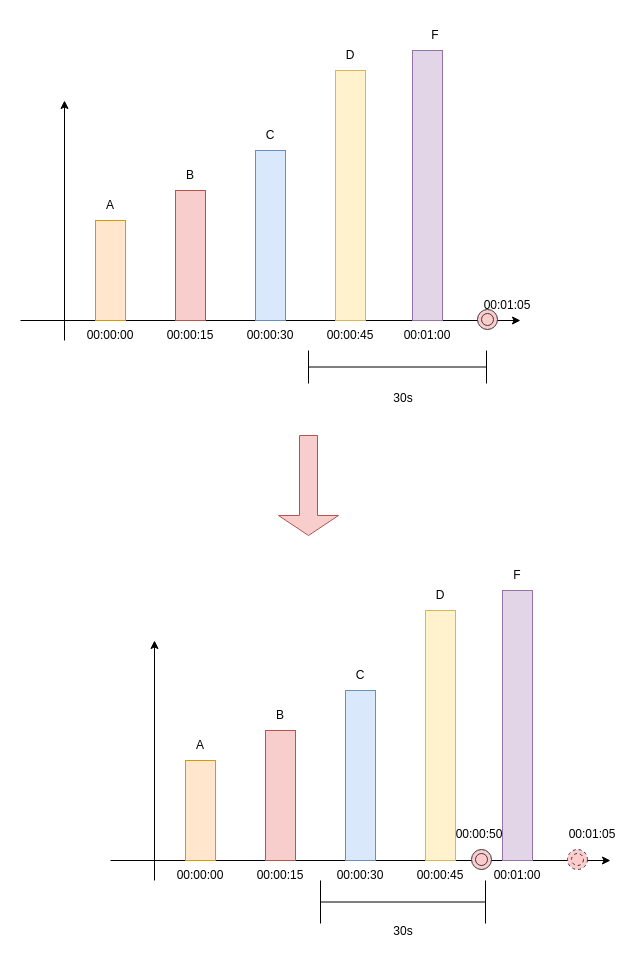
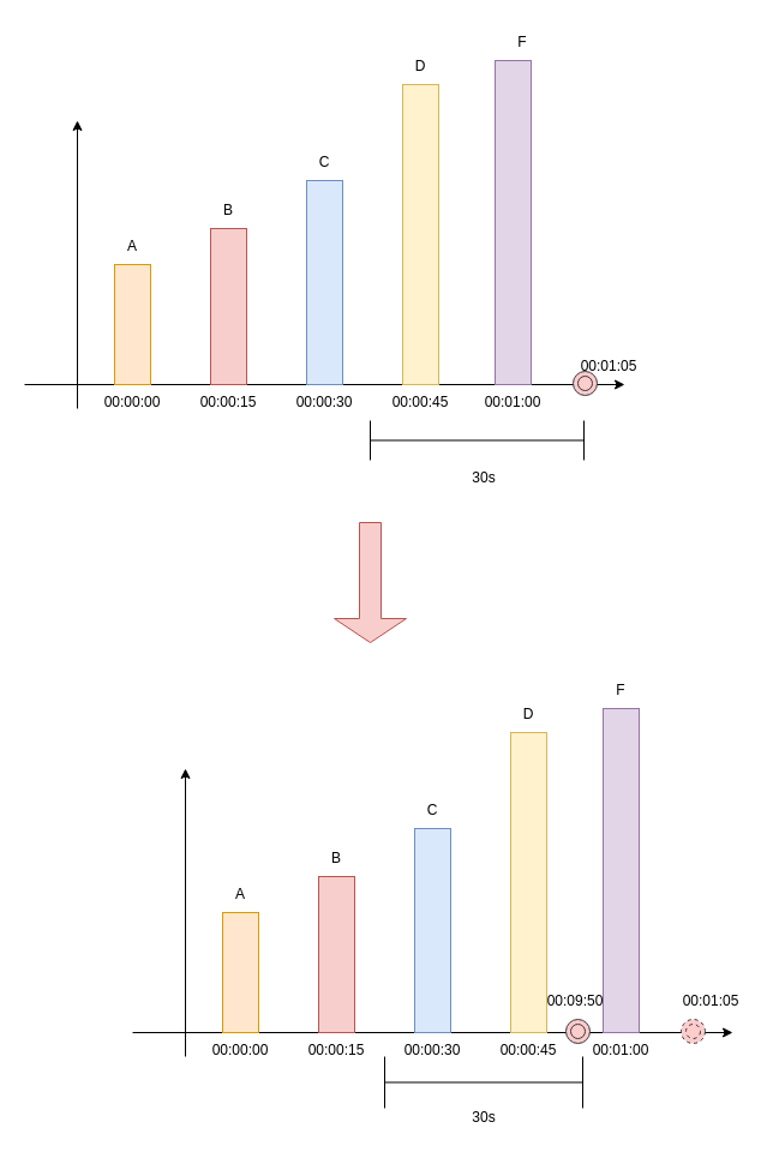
  <mxCell id="0" />
  <mxCell id="1" parent="0" />
  <mxCell id="2" value="" style="endArrow=classic;html=1;rounded=0;" parent="1" edge="1"><mxGeometry width="50" height="50" relative="1" as="geometry"><mxPoint x="20" y="320" as="sourcePoint" /><mxPoint x="520" y="320" as="targetPoint" /></mxGeometry></mxCell>
  <mxCell id="3" value="" style="endArrow=classic;html=1;rounded=0;" parent="1" edge="1"><mxGeometry width="50" height="50" relative="1" as="geometry"><mxPoint x="64" y="340" as="sourcePoint" /><mxPoint x="64" y="100" as="targetPoint" /></mxGeometry></mxCell>
  <mxCell id="4" value="00:00:00" style="text;html=1;align=center;verticalAlign=middle;whiteSpace=wrap;rounded=0;" parent="1" vertex="1"><mxGeometry x="80" y="320" width="60" height="30" as="geometry" /></mxCell>
  <mxCell id="5" value="00:00:15" style="text;html=1;align=center;verticalAlign=middle;whiteSpace=wrap;rounded=0;" parent="1" vertex="1"><mxGeometry x="160" y="320" width="60" height="30" as="geometry" /></mxCell>
  <mxCell id="6" value="00:00:45" style="text;html=1;align=center;verticalAlign=middle;whiteSpace=wrap;rounded=0;" parent="1" vertex="1"><mxGeometry x="320" y="320" width="60" height="30" as="geometry" /></mxCell>
  <mxCell id="7" value="00:00:30" style="text;html=1;align=center;verticalAlign=middle;whiteSpace=wrap;rounded=0;" parent="1" vertex="1"><mxGeometry x="240" y="320" width="60" height="30" as="geometry" /></mxCell>
  <mxCell id="8" value="" style="rounded=0;whiteSpace=wrap;html=1;fillColor=#ffe6cc;strokeColor=#d79b00;" parent="1" vertex="1"><mxGeometry x="95" y="220" width="30" height="100" as="geometry" /></mxCell>
  <mxCell id="9" value="" style="rounded=0;whiteSpace=wrap;html=1;fillColor=#f8cecc;strokeColor=#b85450;" parent="1" vertex="1"><mxGeometry x="175" y="190" width="30" height="130" as="geometry" /></mxCell>
  <mxCell id="10" value="" style="rounded=0;whiteSpace=wrap;html=1;fillColor=#dae8fc;strokeColor=#6c8ebf;" parent="1" vertex="1"><mxGeometry x="255" y="150" width="30" height="170" as="geometry" /></mxCell>
  <mxCell id="11" value="" style="rounded=0;whiteSpace=wrap;html=1;fillColor=#fff2cc;strokeColor=#d6b656;" parent="1" vertex="1"><mxGeometry x="335" y="70" width="30" height="250" as="geometry" /></mxCell>
  <mxCell id="12" value="A" style="text;html=1;align=center;verticalAlign=middle;whiteSpace=wrap;rounded=0;" parent="1" vertex="1"><mxGeometry x="80" y="190" width="60" height="30" as="geometry" /></mxCell>
  <mxCell id="13" value="B" style="text;html=1;align=center;verticalAlign=middle;whiteSpace=wrap;rounded=0;" parent="1" vertex="1"><mxGeometry x="160" y="160" width="60" height="30" as="geometry" /></mxCell>
  <mxCell id="14" value="C" style="text;html=1;align=center;verticalAlign=middle;whiteSpace=wrap;rounded=0;" parent="1" vertex="1"><mxGeometry x="240" y="120" width="60" height="30" as="geometry" /></mxCell>
  <mxCell id="15" value="D" style="text;html=1;align=center;verticalAlign=middle;whiteSpace=wrap;rounded=0;" parent="1" vertex="1"><mxGeometry x="320" y="40" width="60" height="30" as="geometry" /></mxCell>
  <mxCell id="16" value="" style="rounded=0;whiteSpace=wrap;html=1;fillColor=#e1d5e7;strokeColor=#9673a6;" parent="1" vertex="1"><mxGeometry x="412" y="50" width="30" height="270" as="geometry" /></mxCell>
  <mxCell id="17" value="00:01:00" style="text;html=1;align=center;verticalAlign=middle;whiteSpace=wrap;rounded=0;" parent="1" vertex="1"><mxGeometry x="397" y="320" width="60" height="30" as="geometry" /></mxCell>
  <mxCell id="18" value="F" style="text;html=1;align=center;verticalAlign=middle;whiteSpace=wrap;rounded=0;" parent="1" vertex="1"><mxGeometry x="405" y="20" width="60" height="30" as="geometry" /></mxCell>
  <mxCell id="19" value="" style="shape=crossbar;whiteSpace=wrap;html=1;rounded=1;" parent="1" vertex="1"><mxGeometry x="308" y="350" width="178" height="33" as="geometry" /></mxCell>
  <mxCell id="20" value="" style="ellipse;shape=doubleEllipse;whiteSpace=wrap;html=1;aspect=fixed;fillColor=#ffcccc;strokeColor=#36393d;" parent="1" vertex="1"><mxGeometry x="477" y="309" width="20" height="20" as="geometry" /></mxCell>
  <mxCell id="21" value="00:01:05" style="text;html=1;align=center;verticalAlign=middle;whiteSpace=wrap;rounded=0;" parent="1" vertex="1"><mxGeometry x="477" y="290" width="60" height="30" as="geometry" /></mxCell>
  <mxCell id="22" value="&lt;div&gt;30s&lt;/div&gt;" style="text;html=1;align=center;verticalAlign=middle;whiteSpace=wrap;rounded=0;" parent="1" vertex="1"><mxGeometry x="373" y="383" width="60" height="30" as="geometry" /></mxCell>
  <mxCell id="23" value="" style="endArrow=classic;html=1;rounded=0;" parent="1" edge="1"><mxGeometry width="50" height="50" relative="1" as="geometry"><mxPoint x="110" y="860" as="sourcePoint" /><mxPoint x="610" y="860" as="targetPoint" /></mxGeometry></mxCell>
  <mxCell id="24" value="" style="endArrow=classic;html=1;rounded=0;" parent="1" edge="1"><mxGeometry width="50" height="50" relative="1" as="geometry"><mxPoint x="154" y="880" as="sourcePoint" /><mxPoint x="154" y="640" as="targetPoint" /></mxGeometry></mxCell>
  <mxCell id="25" value="00:00:00" style="text;html=1;align=center;verticalAlign=middle;whiteSpace=wrap;rounded=0;" parent="1" vertex="1"><mxGeometry x="170" y="860" width="60" height="30" as="geometry" /></mxCell>
  <mxCell id="26" value="00:00:15" style="text;html=1;align=center;verticalAlign=middle;whiteSpace=wrap;rounded=0;" parent="1" vertex="1"><mxGeometry x="250" y="860" width="60" height="30" as="geometry" /></mxCell>
  <mxCell id="27" value="00:00:45" style="text;html=1;align=center;verticalAlign=middle;whiteSpace=wrap;rounded=0;" parent="1" vertex="1"><mxGeometry x="410" y="860" width="60" height="30" as="geometry" /></mxCell>
  <mxCell id="28" value="00:00:30" style="text;html=1;align=center;verticalAlign=middle;whiteSpace=wrap;rounded=0;" parent="1" vertex="1"><mxGeometry x="330" y="860" width="60" height="30" as="geometry" /></mxCell>
  <mxCell id="29" value="" style="rounded=0;whiteSpace=wrap;html=1;fillColor=#ffe6cc;strokeColor=#d79b00;" parent="1" vertex="1"><mxGeometry x="185" y="760" width="30" height="100" as="geometry" /></mxCell>
  <mxCell id="30" value="" style="rounded=0;whiteSpace=wrap;html=1;fillColor=#f8cecc;strokeColor=#b85450;" parent="1" vertex="1"><mxGeometry x="265" y="730" width="30" height="130" as="geometry" /></mxCell>
  <mxCell id="31" value="" style="rounded=0;whiteSpace=wrap;html=1;fillColor=#dae8fc;strokeColor=#6c8ebf;" parent="1" vertex="1"><mxGeometry x="345" y="690" width="30" height="170" as="geometry" /></mxCell>
  <mxCell id="32" value="" style="rounded=0;whiteSpace=wrap;html=1;fillColor=#fff2cc;strokeColor=#d6b656;" parent="1" vertex="1"><mxGeometry x="425" y="610" width="30" height="250" as="geometry" /></mxCell>
  <mxCell id="33" value="A" style="text;html=1;align=center;verticalAlign=middle;whiteSpace=wrap;rounded=0;" parent="1" vertex="1"><mxGeometry x="170" y="730" width="60" height="30" as="geometry" /></mxCell>
  <mxCell id="34" value="B" style="text;html=1;align=center;verticalAlign=middle;whiteSpace=wrap;rounded=0;" parent="1" vertex="1"><mxGeometry x="250" y="700" width="60" height="30" as="geometry" /></mxCell>
  <mxCell id="35" value="C" style="text;html=1;align=center;verticalAlign=middle;whiteSpace=wrap;rounded=0;" parent="1" vertex="1"><mxGeometry x="330" y="660" width="60" height="30" as="geometry" /></mxCell>
  <mxCell id="36" value="D" style="text;html=1;align=center;verticalAlign=middle;whiteSpace=wrap;rounded=0;" parent="1" vertex="1"><mxGeometry x="410" y="580" width="60" height="30" as="geometry" /></mxCell>
  <mxCell id="37" value="" style="rounded=0;whiteSpace=wrap;html=1;fillColor=#e1d5e7;strokeColor=#9673a6;" parent="1" vertex="1"><mxGeometry x="502" y="590" width="30" height="270" as="geometry" /></mxCell>
  <mxCell id="38" value="00:01:00" style="text;html=1;align=center;verticalAlign=middle;whiteSpace=wrap;rounded=0;" parent="1" vertex="1"><mxGeometry x="487" y="860" width="60" height="30" as="geometry" /></mxCell>
  <mxCell id="39" value="F" style="text;html=1;align=center;verticalAlign=middle;whiteSpace=wrap;rounded=0;" parent="1" vertex="1"><mxGeometry x="487" y="560" width="60" height="30" as="geometry" /></mxCell>
  <mxCell id="40" value="" style="shape=crossbar;whiteSpace=wrap;html=1;rounded=1;" parent="1" vertex="1"><mxGeometry x="320" y="880" width="165" height="43" as="geometry" /></mxCell>
  <mxCell id="41" value="" style="ellipse;shape=doubleEllipse;whiteSpace=wrap;html=1;aspect=fixed;fillColor=#ffcccc;strokeColor=#36393d;dashed=1;" parent="1" vertex="1"><mxGeometry x="567" y="849" width="20" height="20" as="geometry" /></mxCell>
  <mxCell id="42" value="00:01:05" style="text;html=1;align=center;verticalAlign=middle;whiteSpace=wrap;rounded=0;" parent="1" vertex="1"><mxGeometry x="562" y="819" width="60" height="30" as="geometry" /></mxCell>
  <mxCell id="43" value="30s&lt;div&gt;&lt;br&gt;&lt;/div&gt;" style="text;html=1;align=center;verticalAlign=middle;whiteSpace=wrap;rounded=0;" parent="1" vertex="1"><mxGeometry x="372.5" y="923" width="60" height="30" as="geometry" /></mxCell>
  <mxCell id="44" value="" style="ellipse;shape=doubleEllipse;whiteSpace=wrap;html=1;aspect=fixed;fillColor=#ffcccc;strokeColor=#36393d;" parent="1" vertex="1"><mxGeometry x="471" y="849" width="20" height="20" as="geometry" /></mxCell>
- <mxCell id="45" value="00:00:50" style="text;html=1;align=center;verticalAlign=middle;whiteSpace=wrap;rounded=0;" parent="1" vertex="1"><mxGeometry x="449" y="819" width="60" height="30" as="geometry" /></mxCell>
+ <mxCell id="45" value="00:09:50" style="text;html=1;align=center;verticalAlign=middle;whiteSpace=wrap;rounded=0;" parent="1" vertex="1"><mxGeometry x="449" y="819" width="60" height="30" as="geometry" /></mxCell>
  <mxCell id="46" value="" style="shape=singleArrow;direction=south;whiteSpace=wrap;html=1;fillColor=#f8cecc;strokeColor=#b85450;" vertex="1" parent="1"><mxGeometry x="278" y="435" width="60" height="100" as="geometry" /></mxCell>
